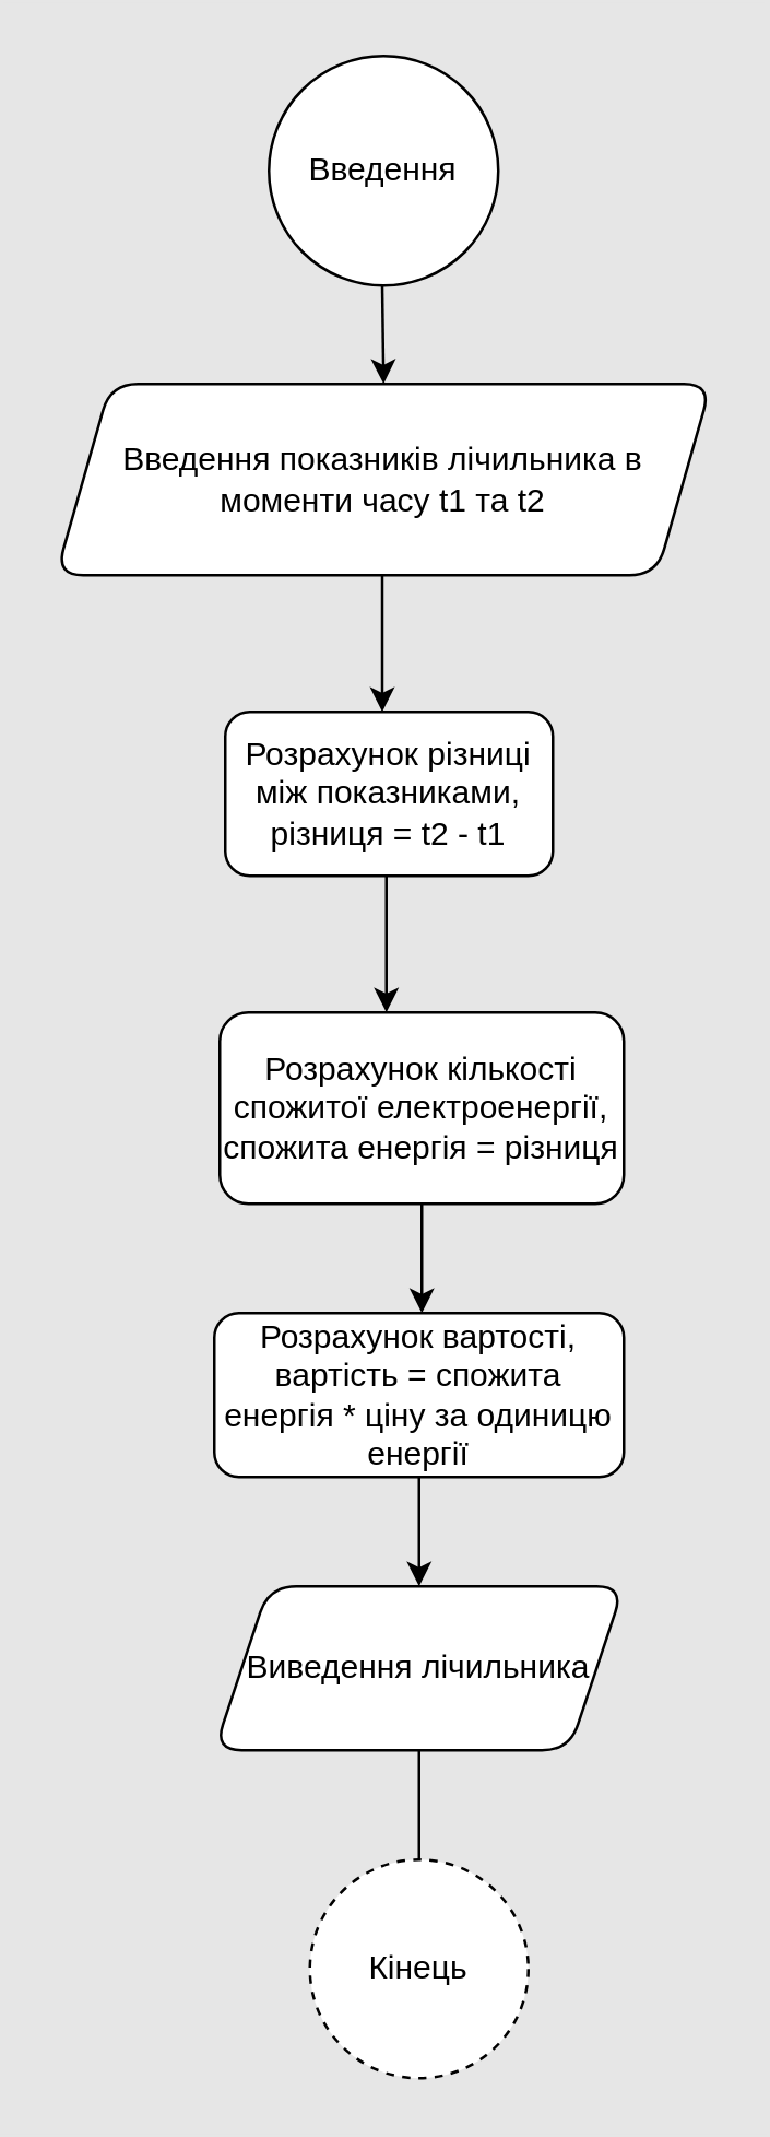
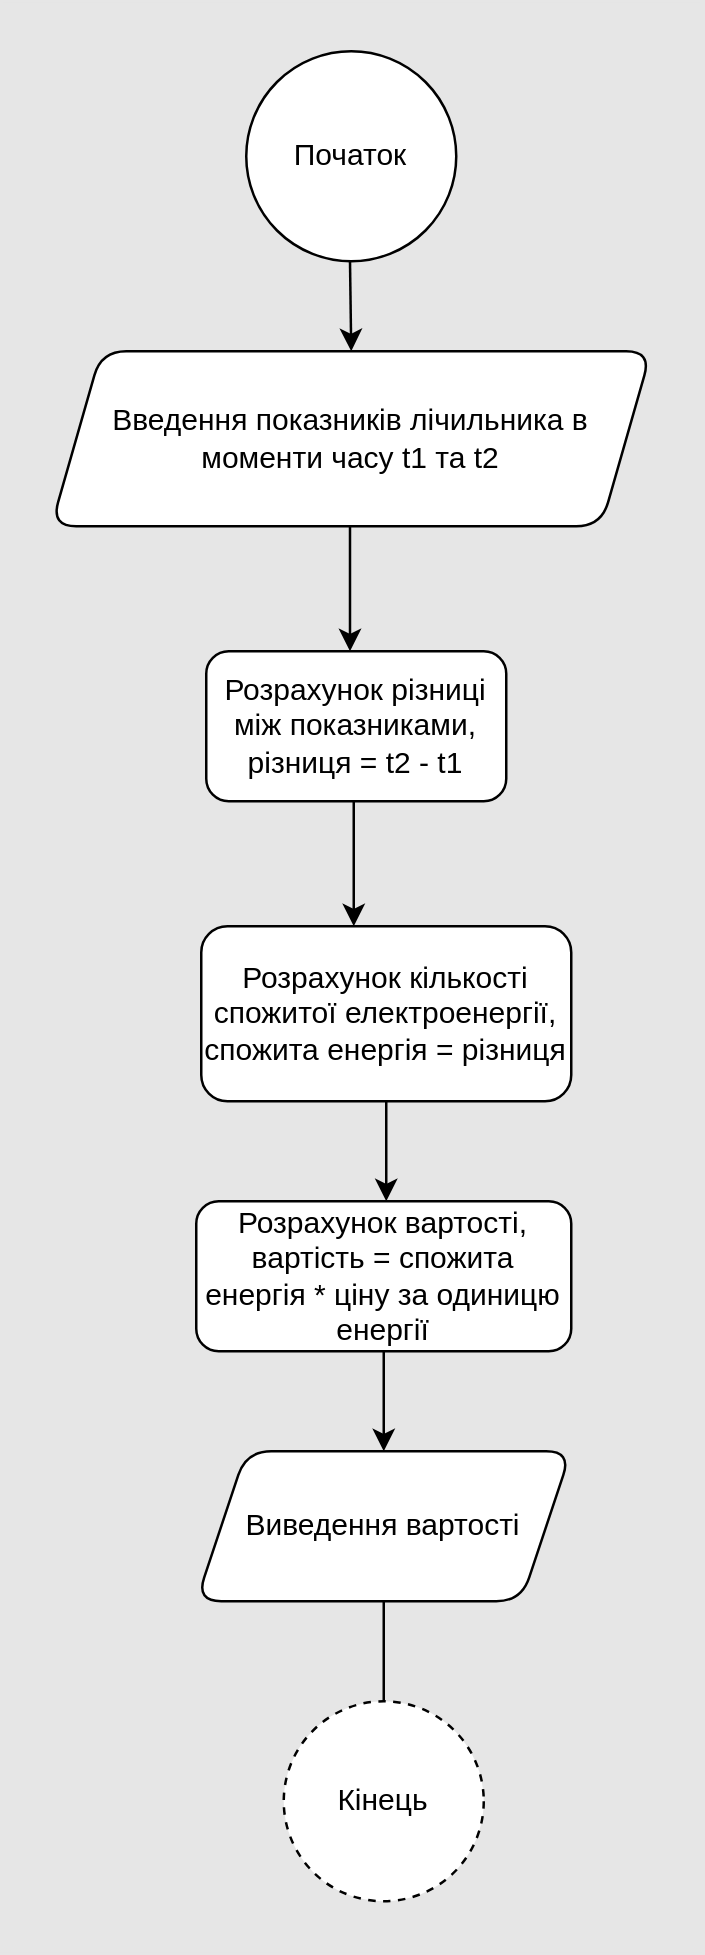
  <mxCell id="0" />
  <mxCell id="1" parent="0" />
- <mxCell id="2" value="Введення" style="ellipse;whiteSpace=wrap;html=1;aspect=fixed;rounded=1;" vertex="1" parent="1"><mxGeometry x="98" y="20" width="84" height="84" as="geometry" /></mxCell>
+ <mxCell id="2" value="Початок" style="ellipse;whiteSpace=wrap;html=1;aspect=fixed;rounded=1;" vertex="1" parent="1"><mxGeometry x="98" y="20" width="84" height="84" as="geometry" /></mxCell>
  <mxCell id="3" value="" style="endArrow=classic;html=1;rounded=1;" edge="1" parent="1"><mxGeometry width="50" height="50" relative="1" as="geometry"><mxPoint x="139.5" y="104" as="sourcePoint" /><mxPoint x="140" y="140" as="targetPoint" /></mxGeometry></mxCell>
  <mxCell id="4" value="Введення показників лічильника в моменти часу t1 та t2" style="shape=parallelogram;perimeter=parallelogramPerimeter;whiteSpace=wrap;html=1;fixedSize=1;rounded=1;" vertex="1" parent="1"><mxGeometry x="20" y="140" width="240" height="70" as="geometry" /></mxCell>
  <mxCell id="5" value="" style="endArrow=classic;html=1;rounded=1;" edge="1" parent="1"><mxGeometry width="50" height="50" relative="1" as="geometry"><mxPoint x="139.5" y="210" as="sourcePoint" /><mxPoint x="139.5" y="260" as="targetPoint" /></mxGeometry></mxCell>
  <mxCell id="6" value="Розрахунок різниці між показниками, різниця = t2 - t1" style="rounded=1;whiteSpace=wrap;html=1;" vertex="1" parent="1"><mxGeometry x="82" y="260" width="120" height="60" as="geometry" /></mxCell>
  <mxCell id="7" value="" style="edgeStyle=orthogonalEdgeStyle;rounded=1;orthogonalLoop=1;jettySize=auto;html=1;" edge="1" parent="1" source="8" target="11"><mxGeometry relative="1" as="geometry"><Array as="points"><mxPoint x="154" y="480" /><mxPoint x="154" y="480" /></Array></mxGeometry></mxCell>
  <mxCell id="8" value="Розрахунок кількості спожитої електроенергії, спожита енергія = різниця" style="whiteSpace=wrap;html=1;rounded=1;" vertex="1" parent="1"><mxGeometry x="80" y="370" width="148" height="70" as="geometry" /></mxCell>
  <mxCell id="9" value="" style="endArrow=classic;html=1;rounded=1;" edge="1" parent="1"><mxGeometry width="50" height="50" relative="1" as="geometry"><mxPoint x="141" y="320" as="sourcePoint" /><mxPoint x="141" y="370" as="targetPoint" /></mxGeometry></mxCell>
  <mxCell id="10" value="" style="edgeStyle=orthogonalEdgeStyle;rounded=1;orthogonalLoop=1;jettySize=auto;html=1;" edge="1" parent="1" source="11" target="13"><mxGeometry relative="1" as="geometry" /></mxCell>
  <mxCell id="11" value="Розрахунок вартості, вартість = спожита енергія * ціну за одиницю енергії" style="whiteSpace=wrap;html=1;rounded=1;" vertex="1" parent="1"><mxGeometry x="78" y="480" width="150" height="60" as="geometry" /></mxCell>
  <mxCell id="12" value="" style="edgeStyle=orthogonalEdgeStyle;rounded=1;orthogonalLoop=1;jettySize=auto;html=1;endArrow=none;" edge="1" parent="1" source="13" target="14"><mxGeometry relative="1" as="geometry" /></mxCell>
- <mxCell id="13" value="Виведення лічильника " style="shape=parallelogram;perimeter=parallelogramPerimeter;whiteSpace=wrap;html=1;fixedSize=1;rounded=1;" vertex="1" parent="1"><mxGeometry x="78" y="580" width="150" height="60" as="geometry" /></mxCell>
+ <mxCell id="13" value="Виведення вартості " style="shape=parallelogram;perimeter=parallelogramPerimeter;whiteSpace=wrap;html=1;fixedSize=1;rounded=1;" vertex="1" parent="1"><mxGeometry x="78" y="580" width="150" height="60" as="geometry" /></mxCell>
  <mxCell id="14" value="Кінець" style="ellipse;whiteSpace=wrap;html=1;rounded=1;dashed=1;" vertex="1" parent="1"><mxGeometry x="113" y="680" width="80" height="80" as="geometry" /></mxCell>
